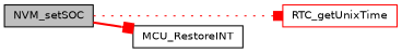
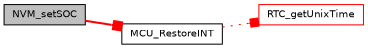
  digraph {
    rankdir=LR
    node [color=black fillcolor=white fontname=Helvetica fontsize=10 shape=record style=filled]
    edge [arrowhead=box color=red fontname=Helvetica fontsize=10 labelfontname=Helvetica labelfontsize=10]
    n1 [fillcolor=grey75 fontcolor=black height=0.2 label=NVM_setSOC width=0.4]
    n2 [color=red height=0.2 label=RTC_getUnixTime width=0.4]
    n3 [height=0.2 label=MCU_RestoreINT width=0.4]
-   n1 -> n2 [style=dotted]
+   n3 -> n2 [style=dotted]
    n1 -> n3 [style=bold]
  }
